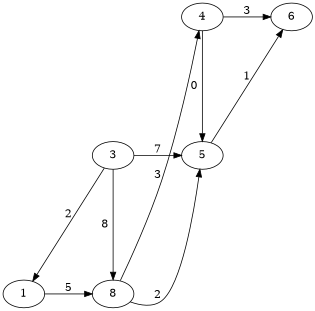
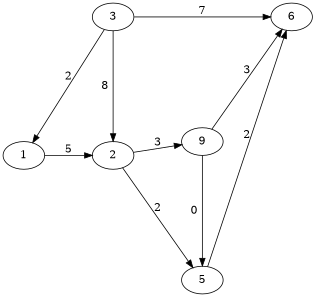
  digraph {
    nodesep=1
    rankdir=LR
    ranksep=0.725
    edge [weight=2]
    1
-   2 [label=8]
+   2
    3
-   4
+   4 [label=9]
    5
    6
    subgraph sub_1 {
      rank=same
      1
    }
    subgraph sub_2 {
      rank=same
      2
      3
    }
    subgraph sub_3 {
      rank=same
      4
      5
    }
    subgraph sub_4 {
      rank=same
      6
    }
    1 -> 2 [label=5 weight=5]
    2 -> 4 [label=3]
    2 -> 5 [label=2]
    3 -> 1 [label=2]
    3 -> 2 [label=8 weight=8]
-   3 -> 5 [label=7 weight=7]
+   3 -> 6 [label=7 weight=7]
    4 -> 5 [label=0 weight=6]
    4 -> 6 [label=3 weight=3]
-   5 -> 6 [label=1 weight=1]
+   5 -> 6 [label=2 weight=1]
  }
